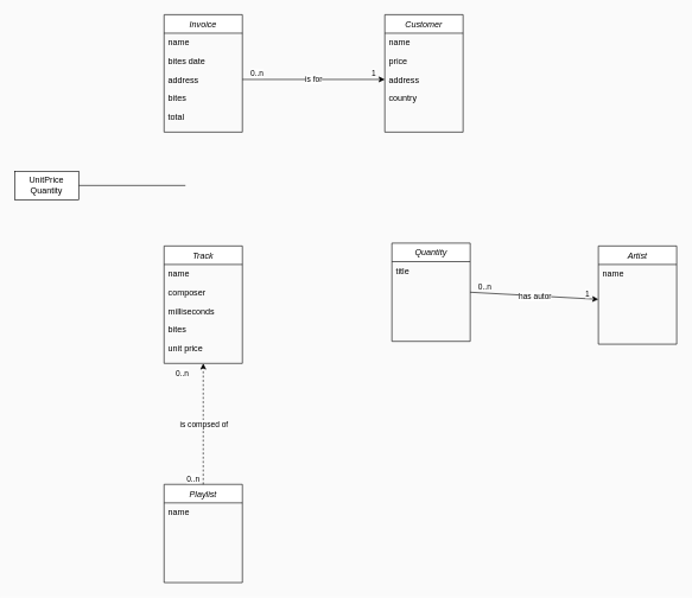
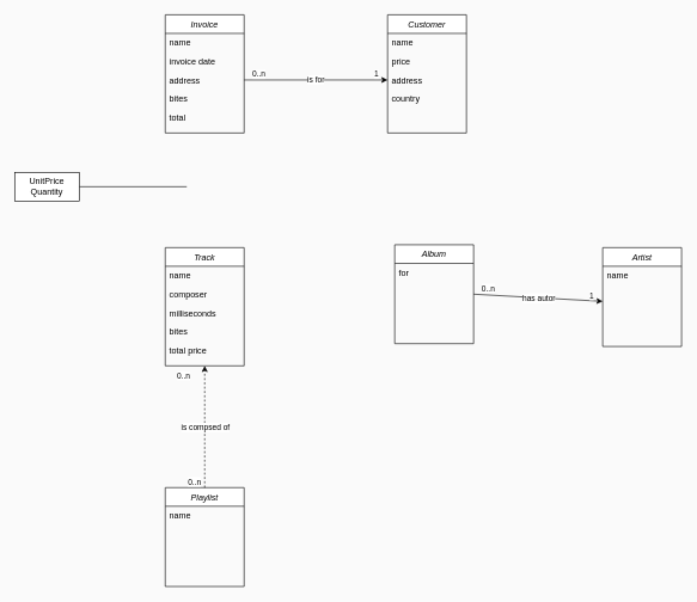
  <mxCell id="0" />
  <mxCell id="1" parent="0" />
  <mxCell id="2" value="Track" style="swimlane;fontStyle=2;align=center;verticalAlign=top;childLayout=stackLayout;horizontal=1;startSize=26;horizontalStack=0;resizeParent=1;resizeLast=0;collapsible=1;marginBottom=0;rounded=0;shadow=0;strokeWidth=1;" vertex="1" parent="1"><mxGeometry x="230" y="345" width="110" height="165" as="geometry"><mxRectangle x="230" y="140" width="160" height="26" as="alternateBounds" /></mxGeometry></mxCell>
  <mxCell id="3" value="name" style="text;align=left;verticalAlign=top;spacingLeft=4;spacingRight=4;overflow=hidden;rotatable=0;points=[[0,0.5],[1,0.5]];portConstraint=eastwest;" vertex="1" parent="2"><mxGeometry y="26" width="110" height="26" as="geometry" /></mxCell>
  <mxCell id="4" value="composer" style="text;align=left;verticalAlign=top;spacingLeft=4;spacingRight=4;overflow=hidden;rotatable=0;points=[[0,0.5],[1,0.5]];portConstraint=eastwest;rounded=0;shadow=0;html=0;" vertex="1" parent="2"><mxGeometry y="52" width="110" height="26" as="geometry" /></mxCell>
  <mxCell id="5" style="edgeStyle=elbowEdgeStyle;rounded=0;orthogonalLoop=1;jettySize=auto;elbow=vertical;html=1;exitX=0;exitY=0.5;exitDx=0;exitDy=0;" edge="1" parent="2" source="4" target="4"><mxGeometry relative="1" as="geometry" /></mxCell>
  <mxCell id="6" value="milliseconds" style="text;align=left;verticalAlign=top;spacingLeft=4;spacingRight=4;overflow=hidden;rotatable=0;points=[[0,0.5],[1,0.5]];portConstraint=eastwest;rounded=0;shadow=0;html=0;" vertex="1" parent="2"><mxGeometry y="78" width="110" height="26" as="geometry" /></mxCell>
  <mxCell id="7" value="bites" style="text;align=left;verticalAlign=top;spacingLeft=4;spacingRight=4;overflow=hidden;rotatable=0;points=[[0,0.5],[1,0.5]];portConstraint=eastwest;rounded=0;shadow=0;html=0;" vertex="1" parent="2"><mxGeometry y="104" width="110" height="26" as="geometry" /></mxCell>
- <mxCell id="8" value="unit price" style="text;align=left;verticalAlign=top;spacingLeft=4;spacingRight=4;overflow=hidden;rotatable=0;points=[[0,0.5],[1,0.5]];portConstraint=eastwest;rounded=0;shadow=0;html=0;" vertex="1" parent="2"><mxGeometry y="130" width="110" height="26" as="geometry" /></mxCell>
+ <mxCell id="8" value="total price" style="text;align=left;verticalAlign=top;spacingLeft=4;spacingRight=4;overflow=hidden;rotatable=0;points=[[0,0.5],[1,0.5]];portConstraint=eastwest;rounded=0;shadow=0;html=0;" vertex="1" parent="2"><mxGeometry y="130" width="110" height="26" as="geometry" /></mxCell>
  <mxCell id="9" value="Playlist" style="swimlane;fontStyle=2;align=center;verticalAlign=top;childLayout=stackLayout;horizontal=1;startSize=26;horizontalStack=0;resizeParent=1;resizeLast=0;collapsible=1;marginBottom=0;rounded=0;shadow=0;strokeWidth=1;" vertex="1" parent="1"><mxGeometry x="230" y="680" width="110" height="138" as="geometry"><mxRectangle x="230" y="140" width="160" height="26" as="alternateBounds" /></mxGeometry></mxCell>
  <mxCell id="10" value="name" style="text;align=left;verticalAlign=top;spacingLeft=4;spacingRight=4;overflow=hidden;rotatable=0;points=[[0,0.5],[1,0.5]];portConstraint=eastwest;" vertex="1" parent="9"><mxGeometry y="26" width="110" height="26" as="geometry" /></mxCell>
  <mxCell id="11" style="edgeStyle=elbowEdgeStyle;rounded=0;orthogonalLoop=1;jettySize=auto;elbow=vertical;html=1;exitX=0;exitY=0.5;exitDx=0;exitDy=0;" edge="1" parent="9"><mxGeometry relative="1" as="geometry"><mxPoint y="65" as="sourcePoint" /><mxPoint y="65" as="targetPoint" /></mxGeometry></mxCell>
  <mxCell id="12" value="" style="endArrow=classic;html=1;exitX=0.5;exitY=0;exitDx=0;exitDy=0;entryX=0.5;entryY=1;entryDx=0;entryDy=0;dashed=1;" edge="1" parent="1" source="9" target="2"><mxGeometry x="0.139" y="-42" relative="1" as="geometry"><mxPoint x="325" y="597" as="sourcePoint" /><mxPoint x="290" y="483" as="targetPoint" /><mxPoint as="offset" /></mxGeometry></mxCell>
  <mxCell id="13" value="is compsed of" style="edgeLabel;resizable=0;html=1;align=center;verticalAlign=middle;" connectable="0" vertex="1" parent="12"><mxGeometry relative="1" as="geometry" /></mxCell>
  <mxCell id="14" value="0..n" style="edgeLabel;resizable=0;html=1;align=left;verticalAlign=bottom;" connectable="0" vertex="1" parent="12"><mxGeometry x="-1" relative="1" as="geometry"><mxPoint x="-25" as="offset" /></mxGeometry></mxCell>
  <mxCell id="15" value="0..n" style="edgeLabel;resizable=0;html=1;align=right;verticalAlign=bottom;" connectable="0" vertex="1" parent="12"><mxGeometry x="1" relative="1" as="geometry"><mxPoint x="-20" y="22" as="offset" /></mxGeometry></mxCell>
- <mxCell id="16" value="Quantity" style="swimlane;fontStyle=2;align=center;verticalAlign=top;childLayout=stackLayout;horizontal=1;startSize=26;horizontalStack=0;resizeParent=1;resizeLast=0;collapsible=1;marginBottom=0;rounded=0;shadow=0;strokeWidth=1;" vertex="1" parent="1"><mxGeometry x="550" y="341" width="110" height="138" as="geometry"><mxRectangle x="230" y="140" width="160" height="26" as="alternateBounds" /></mxGeometry></mxCell>
- <mxCell id="17" value="title" style="text;align=left;verticalAlign=top;spacingLeft=4;spacingRight=4;overflow=hidden;rotatable=0;points=[[0,0.5],[1,0.5]];portConstraint=eastwest;" vertex="1" parent="16"><mxGeometry y="26" width="110" height="26" as="geometry" /></mxCell>
+ <mxCell id="16" value="Album" style="swimlane;fontStyle=2;align=center;verticalAlign=top;childLayout=stackLayout;horizontal=1;startSize=26;horizontalStack=0;resizeParent=1;resizeLast=0;collapsible=1;marginBottom=0;rounded=0;shadow=0;strokeWidth=1;" vertex="1" parent="1"><mxGeometry x="550" y="341" width="110" height="138" as="geometry"><mxRectangle x="230" y="140" width="160" height="26" as="alternateBounds" /></mxGeometry></mxCell>
+ <mxCell id="17" value="for" style="text;align=left;verticalAlign=top;spacingLeft=4;spacingRight=4;overflow=hidden;rotatable=0;points=[[0,0.5],[1,0.5]];portConstraint=eastwest;" vertex="1" parent="16"><mxGeometry y="26" width="110" height="26" as="geometry" /></mxCell>
  <mxCell id="18" style="edgeStyle=elbowEdgeStyle;rounded=0;orthogonalLoop=1;jettySize=auto;elbow=vertical;html=1;exitX=0;exitY=0.5;exitDx=0;exitDy=0;" edge="1" parent="16"><mxGeometry relative="1" as="geometry"><mxPoint y="65" as="sourcePoint" /><mxPoint y="65" as="targetPoint" /></mxGeometry></mxCell>
  <mxCell id="19" value="Artist" style="swimlane;fontStyle=2;align=center;verticalAlign=top;childLayout=stackLayout;horizontal=1;startSize=26;horizontalStack=0;resizeParent=1;resizeLast=0;collapsible=1;marginBottom=0;rounded=0;shadow=0;strokeWidth=1;" vertex="1" parent="1"><mxGeometry x="840" y="345" width="110" height="138" as="geometry"><mxRectangle x="230" y="140" width="160" height="26" as="alternateBounds" /></mxGeometry></mxCell>
  <mxCell id="20" value="name" style="text;align=left;verticalAlign=top;spacingLeft=4;spacingRight=4;overflow=hidden;rotatable=0;points=[[0,0.5],[1,0.5]];portConstraint=eastwest;" vertex="1" parent="19"><mxGeometry y="26" width="110" height="26" as="geometry" /></mxCell>
  <mxCell id="21" style="edgeStyle=elbowEdgeStyle;rounded=0;orthogonalLoop=1;jettySize=auto;elbow=vertical;html=1;exitX=0;exitY=0.5;exitDx=0;exitDy=0;" edge="1" parent="19"><mxGeometry relative="1" as="geometry"><mxPoint y="65" as="sourcePoint" /><mxPoint y="65" as="targetPoint" /></mxGeometry></mxCell>
  <mxCell id="22" style="edgeStyle=elbowEdgeStyle;rounded=0;orthogonalLoop=1;jettySize=auto;elbow=vertical;html=1;exitX=0;exitY=0.5;exitDx=0;exitDy=0;" edge="1" parent="1"><mxGeometry relative="1" as="geometry"><mxPoint x="839" y="520" as="sourcePoint" /><mxPoint x="839" y="520" as="targetPoint" /></mxGeometry></mxCell>
  <mxCell id="23" value="Label" style="endArrow=none;html=1;entryX=1;entryY=0.5;entryDx=0;entryDy=0;startArrow=classic;startFill=1;endFill=0;" edge="1" parent="1" target="16"><mxGeometry relative="1" as="geometry"><mxPoint x="840" y="420" as="sourcePoint" /><mxPoint x="629" y="524" as="targetPoint" /></mxGeometry></mxCell>
  <mxCell id="24" value="has autor" style="edgeLabel;resizable=0;html=1;align=center;verticalAlign=middle;" connectable="0" vertex="1" parent="23"><mxGeometry relative="1" as="geometry" /></mxCell>
  <mxCell id="25" value="1" style="edgeLabel;resizable=0;html=1;align=left;verticalAlign=bottom;" connectable="0" vertex="1" parent="23"><mxGeometry x="-1" relative="1" as="geometry"><mxPoint x="-20" as="offset" /></mxGeometry></mxCell>
  <mxCell id="26" value="0..n" style="edgeLabel;resizable=0;html=1;align=right;verticalAlign=bottom;" connectable="0" vertex="1" parent="23"><mxGeometry x="1" relative="1" as="geometry"><mxPoint x="30" as="offset" /></mxGeometry></mxCell>
  <mxCell id="27" value="Invoice" style="swimlane;fontStyle=2;align=center;verticalAlign=top;childLayout=stackLayout;horizontal=1;startSize=26;horizontalStack=0;resizeParent=1;resizeLast=0;collapsible=1;marginBottom=0;rounded=0;shadow=0;strokeWidth=1;" vertex="1" parent="1"><mxGeometry x="230" y="20" width="110" height="165" as="geometry"><mxRectangle x="230" y="140" width="160" height="26" as="alternateBounds" /></mxGeometry></mxCell>
  <mxCell id="28" value="name" style="text;align=left;verticalAlign=top;spacingLeft=4;spacingRight=4;overflow=hidden;rotatable=0;points=[[0,0.5],[1,0.5]];portConstraint=eastwest;" vertex="1" parent="27"><mxGeometry y="26" width="110" height="26" as="geometry" /></mxCell>
- <mxCell id="29" value="bites date" style="text;align=left;verticalAlign=top;spacingLeft=4;spacingRight=4;overflow=hidden;rotatable=0;points=[[0,0.5],[1,0.5]];portConstraint=eastwest;rounded=0;shadow=0;html=0;" vertex="1" parent="27"><mxGeometry y="52" width="110" height="26" as="geometry" /></mxCell>
+ <mxCell id="29" value="invoice date" style="text;align=left;verticalAlign=top;spacingLeft=4;spacingRight=4;overflow=hidden;rotatable=0;points=[[0,0.5],[1,0.5]];portConstraint=eastwest;rounded=0;shadow=0;html=0;" vertex="1" parent="27"><mxGeometry y="52" width="110" height="26" as="geometry" /></mxCell>
  <mxCell id="30" style="edgeStyle=elbowEdgeStyle;rounded=0;orthogonalLoop=1;jettySize=auto;elbow=vertical;html=1;exitX=0;exitY=0.5;exitDx=0;exitDy=0;" edge="1" parent="27" source="29" target="29"><mxGeometry relative="1" as="geometry" /></mxCell>
  <mxCell id="31" value="address" style="text;align=left;verticalAlign=top;spacingLeft=4;spacingRight=4;overflow=hidden;rotatable=0;points=[[0,0.5],[1,0.5]];portConstraint=eastwest;rounded=0;shadow=0;html=0;" vertex="1" parent="27"><mxGeometry y="78" width="110" height="26" as="geometry" /></mxCell>
  <mxCell id="32" value="bites" style="text;align=left;verticalAlign=top;spacingLeft=4;spacingRight=4;overflow=hidden;rotatable=0;points=[[0,0.5],[1,0.5]];portConstraint=eastwest;rounded=0;shadow=0;html=0;" vertex="1" parent="27"><mxGeometry y="104" width="110" height="26" as="geometry" /></mxCell>
  <mxCell id="33" value="total" style="text;align=left;verticalAlign=top;spacingLeft=4;spacingRight=4;overflow=hidden;rotatable=0;points=[[0,0.5],[1,0.5]];portConstraint=eastwest;rounded=0;shadow=0;html=0;" vertex="1" parent="27"><mxGeometry y="130" width="110" height="26" as="geometry" /></mxCell>
  <mxCell id="34" value="Customer" style="swimlane;fontStyle=2;align=center;verticalAlign=top;childLayout=stackLayout;horizontal=1;startSize=26;horizontalStack=0;resizeParent=1;resizeLast=0;collapsible=1;marginBottom=0;rounded=0;shadow=0;strokeWidth=1;" vertex="1" parent="1"><mxGeometry x="540" y="20" width="110" height="165" as="geometry"><mxRectangle x="230" y="140" width="160" height="26" as="alternateBounds" /></mxGeometry></mxCell>
  <mxCell id="35" value="name" style="text;align=left;verticalAlign=top;spacingLeft=4;spacingRight=4;overflow=hidden;rotatable=0;points=[[0,0.5],[1,0.5]];portConstraint=eastwest;" vertex="1" parent="34"><mxGeometry y="26" width="110" height="26" as="geometry" /></mxCell>
  <mxCell id="36" value="price" style="text;align=left;verticalAlign=top;spacingLeft=4;spacingRight=4;overflow=hidden;rotatable=0;points=[[0,0.5],[1,0.5]];portConstraint=eastwest;rounded=0;shadow=0;html=0;" vertex="1" parent="34"><mxGeometry y="52" width="110" height="26" as="geometry" /></mxCell>
  <mxCell id="37" style="edgeStyle=elbowEdgeStyle;rounded=0;orthogonalLoop=1;jettySize=auto;elbow=vertical;html=1;exitX=0;exitY=0.5;exitDx=0;exitDy=0;" edge="1" parent="34" source="36" target="36"><mxGeometry relative="1" as="geometry" /></mxCell>
  <mxCell id="38" value="address" style="text;align=left;verticalAlign=top;spacingLeft=4;spacingRight=4;overflow=hidden;rotatable=0;points=[[0,0.5],[1,0.5]];portConstraint=eastwest;rounded=0;shadow=0;html=0;" vertex="1" parent="34"><mxGeometry y="78" width="110" height="26" as="geometry" /></mxCell>
  <mxCell id="39" value="country" style="text;align=left;verticalAlign=top;spacingLeft=4;spacingRight=4;overflow=hidden;rotatable=0;points=[[0,0.5],[1,0.5]];portConstraint=eastwest;rounded=0;shadow=0;html=0;" vertex="1" parent="34"><mxGeometry y="104" width="110" height="26" as="geometry" /></mxCell>
  <mxCell id="40" style="edgeStyle=elbowEdgeStyle;rounded=0;orthogonalLoop=1;jettySize=auto;elbow=vertical;html=1;exitX=0;exitY=0.5;exitDx=0;exitDy=0;" edge="1" parent="1"><mxGeometry relative="1" as="geometry"><mxPoint x="560" y="260" as="sourcePoint" /><mxPoint x="560" y="260" as="targetPoint" /></mxGeometry></mxCell>
  <mxCell id="41" value="is for" style="endArrow=none;html=1;exitX=0;exitY=0.5;exitDx=0;exitDy=0;entryX=1;entryY=0.5;entryDx=0;entryDy=0;startArrow=classic;startFill=1;endFill=0;" edge="1" parent="1" source="38" target="31"><mxGeometry relative="1" as="geometry"><mxPoint x="560" y="264" as="sourcePoint" /><mxPoint x="350" y="264" as="targetPoint" /></mxGeometry></mxCell>
  <mxCell id="42" value="1" style="edgeLabel;resizable=0;html=1;align=left;verticalAlign=bottom;" connectable="0" vertex="1" parent="41"><mxGeometry x="-1" relative="1" as="geometry"><mxPoint x="-20" as="offset" /></mxGeometry></mxCell>
  <mxCell id="43" value="0..n" style="edgeLabel;resizable=0;html=1;align=right;verticalAlign=bottom;" connectable="0" vertex="1" parent="41"><mxGeometry x="1" relative="1" as="geometry"><mxPoint x="30" as="offset" /></mxGeometry></mxCell>
  <mxCell id="44" value="" style="endArrow=none;html=1;endFill=0;entryX=1;entryY=0.5;entryDx=0;entryDy=0;" edge="1" parent="1" target="45"><mxGeometry x="0.139" y="-42" relative="1" as="geometry"><mxPoint x="260" y="260" as="sourcePoint" /><mxPoint x="80" y="270" as="targetPoint" /><mxPoint as="offset" /></mxGeometry></mxCell>
  <mxCell id="45" value="UnitPrice&lt;div&gt;Quantity&lt;/div&gt;" style="rounded=0;whiteSpace=wrap;html=1;align=center;" vertex="1" parent="1"><mxGeometry x="20" y="240" width="90" height="40" as="geometry" /></mxCell>
